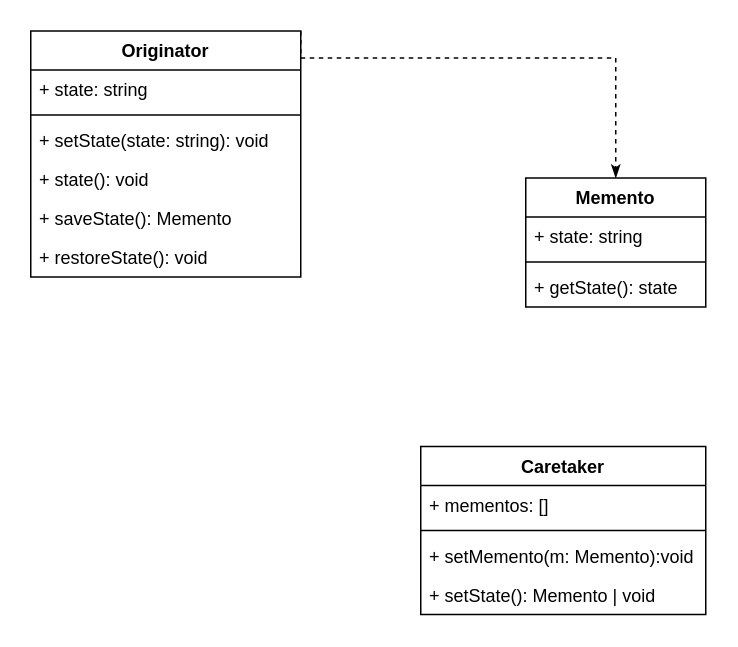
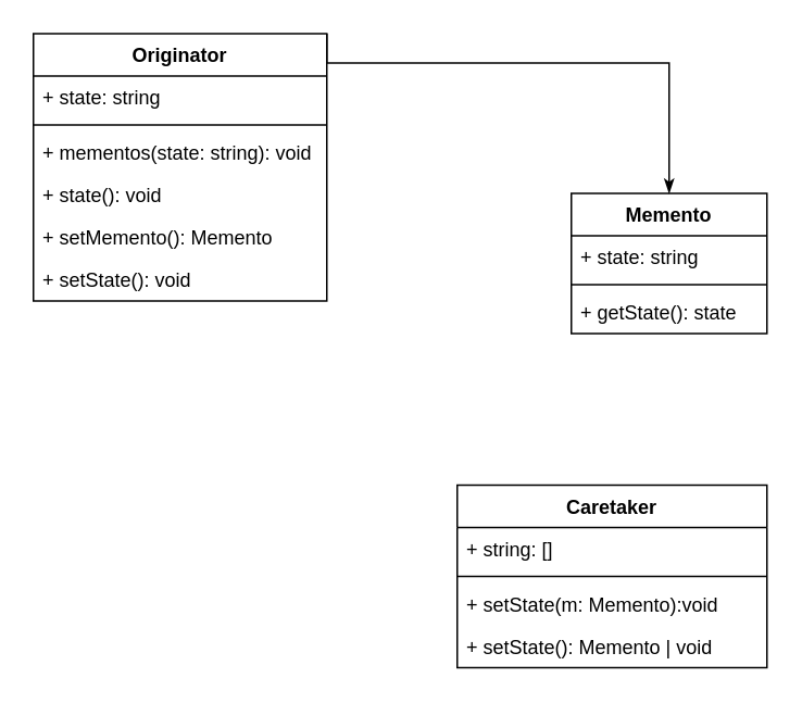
  <mxCell id="0" />
  <mxCell id="1" parent="0" />
  <mxCell id="2" value="Memento" style="swimlane;fontStyle=1;align=center;verticalAlign=top;childLayout=stackLayout;horizontal=1;startSize=26;horizontalStack=0;resizeParent=1;resizeParentMax=0;resizeLast=0;collapsible=1;marginBottom=0;" vertex="1" parent="1"><mxGeometry x="350" y="118" width="120" height="86" as="geometry" /></mxCell>
  <mxCell id="3" value="+ state: string" style="text;strokeColor=none;fillColor=none;align=left;verticalAlign=top;spacingLeft=4;spacingRight=4;overflow=hidden;rotatable=0;points=[[0,0.5],[1,0.5]];portConstraint=eastwest;" vertex="1" parent="2"><mxGeometry y="26" width="120" height="26" as="geometry" /></mxCell>
  <mxCell id="4" value="" style="line;strokeWidth=1;fillColor=none;align=left;verticalAlign=middle;spacingTop=-1;spacingLeft=3;spacingRight=3;rotatable=0;labelPosition=right;points=[];portConstraint=eastwest;" vertex="1" parent="2"><mxGeometry y="52" width="120" height="8" as="geometry" /></mxCell>
  <mxCell id="5" value="+ getState(): state" style="text;strokeColor=none;fillColor=none;align=left;verticalAlign=top;spacingLeft=4;spacingRight=4;overflow=hidden;rotatable=0;points=[[0,0.5],[1,0.5]];portConstraint=eastwest;" vertex="1" parent="2"><mxGeometry y="60" width="120" height="26" as="geometry" /></mxCell>
- <mxCell id="6" style="edgeStyle=orthogonalEdgeStyle;rounded=0;orthogonalLoop=1;jettySize=auto;html=1;exitX=1;exitY=0;exitDx=0;exitDy=0;entryX=0.5;entryY=0;entryDx=0;entryDy=0;endArrow=classicThin;endFill=1;endSize=6;dashed=1;" edge="1" parent="1" source="7" target="2"><mxGeometry relative="1" as="geometry"><Array as="points"><mxPoint x="200" y="38" /><mxPoint x="410" y="38" /></Array></mxGeometry></mxCell>
+ <mxCell id="6" style="edgeStyle=orthogonalEdgeStyle;rounded=0;orthogonalLoop=1;jettySize=auto;html=1;exitX=1;exitY=0;exitDx=0;exitDy=0;entryX=0.5;entryY=0;entryDx=0;entryDy=0;endArrow=classicThin;endFill=1;endSize=6;dashed=0;" edge="1" parent="1" source="7" target="2"><mxGeometry relative="1" as="geometry"><Array as="points"><mxPoint x="200" y="38" /><mxPoint x="410" y="38" /></Array></mxGeometry></mxCell>
  <mxCell id="7" value="Originator" style="swimlane;fontStyle=1;align=center;verticalAlign=top;childLayout=stackLayout;horizontal=1;startSize=26;horizontalStack=0;resizeParent=1;resizeParentMax=0;resizeLast=0;collapsible=1;marginBottom=0;" vertex="1" parent="1"><mxGeometry x="20" y="20" width="180" height="164" as="geometry" /></mxCell>
  <mxCell id="8" value="+ state: string" style="text;strokeColor=none;fillColor=none;align=left;verticalAlign=top;spacingLeft=4;spacingRight=4;overflow=hidden;rotatable=0;points=[[0,0.5],[1,0.5]];portConstraint=eastwest;" vertex="1" parent="7"><mxGeometry y="26" width="180" height="26" as="geometry" /></mxCell>
  <mxCell id="9" value="" style="line;strokeWidth=1;fillColor=none;align=left;verticalAlign=middle;spacingTop=-1;spacingLeft=3;spacingRight=3;rotatable=0;labelPosition=right;points=[];portConstraint=eastwest;" vertex="1" parent="7"><mxGeometry y="52" width="180" height="8" as="geometry" /></mxCell>
- <mxCell id="10" value="+ setState(state: string): void" style="text;strokeColor=none;fillColor=none;align=left;verticalAlign=top;spacingLeft=4;spacingRight=4;overflow=hidden;rotatable=0;points=[[0,0.5],[1,0.5]];portConstraint=eastwest;" vertex="1" parent="7"><mxGeometry y="60" width="180" height="26" as="geometry" /></mxCell>
+ <mxCell id="10" value="+ mementos(state: string): void" style="text;strokeColor=none;fillColor=none;align=left;verticalAlign=top;spacingLeft=4;spacingRight=4;overflow=hidden;rotatable=0;points=[[0,0.5],[1,0.5]];portConstraint=eastwest;" vertex="1" parent="7"><mxGeometry y="60" width="180" height="26" as="geometry" /></mxCell>
  <mxCell id="11" value="+ state(): void" style="text;strokeColor=none;fillColor=none;align=left;verticalAlign=top;spacingLeft=4;spacingRight=4;overflow=hidden;rotatable=0;points=[[0,0.5],[1,0.5]];portConstraint=eastwest;" vertex="1" parent="7"><mxGeometry y="86" width="180" height="26" as="geometry" /></mxCell>
- <mxCell id="12" value="+ saveState(): Memento" style="text;strokeColor=none;fillColor=none;align=left;verticalAlign=top;spacingLeft=4;spacingRight=4;overflow=hidden;rotatable=0;points=[[0,0.5],[1,0.5]];portConstraint=eastwest;" vertex="1" parent="7"><mxGeometry y="112" width="180" height="26" as="geometry" /></mxCell>
- <mxCell id="13" value="+ restoreState(): void" style="text;strokeColor=none;fillColor=none;align=left;verticalAlign=top;spacingLeft=4;spacingRight=4;overflow=hidden;rotatable=0;points=[[0,0.5],[1,0.5]];portConstraint=eastwest;" vertex="1" parent="7"><mxGeometry y="138" width="180" height="26" as="geometry" /></mxCell>
+ <mxCell id="12" value="+ setMemento(): Memento" style="text;strokeColor=none;fillColor=none;align=left;verticalAlign=top;spacingLeft=4;spacingRight=4;overflow=hidden;rotatable=0;points=[[0,0.5],[1,0.5]];portConstraint=eastwest;" vertex="1" parent="7"><mxGeometry y="112" width="180" height="26" as="geometry" /></mxCell>
+ <mxCell id="13" value="+ setState(): void" style="text;strokeColor=none;fillColor=none;align=left;verticalAlign=top;spacingLeft=4;spacingRight=4;overflow=hidden;rotatable=0;points=[[0,0.5],[1,0.5]];portConstraint=eastwest;" vertex="1" parent="7"><mxGeometry y="138" width="180" height="26" as="geometry" /></mxCell>
  <mxCell id="14" value="Caretaker" style="swimlane;fontStyle=1;align=center;verticalAlign=top;childLayout=stackLayout;horizontal=1;startSize=26;horizontalStack=0;resizeParent=1;resizeParentMax=0;resizeLast=0;collapsible=1;marginBottom=0;" vertex="1" parent="1"><mxGeometry x="280" y="297" width="190" height="112" as="geometry" /></mxCell>
- <mxCell id="15" value="+ mementos: []" style="text;strokeColor=none;fillColor=none;align=left;verticalAlign=top;spacingLeft=4;spacingRight=4;overflow=hidden;rotatable=0;points=[[0,0.5],[1,0.5]];portConstraint=eastwest;" vertex="1" parent="14"><mxGeometry y="26" width="190" height="26" as="geometry" /></mxCell>
+ <mxCell id="15" value="+ string: []" style="text;strokeColor=none;fillColor=none;align=left;verticalAlign=top;spacingLeft=4;spacingRight=4;overflow=hidden;rotatable=0;points=[[0,0.5],[1,0.5]];portConstraint=eastwest;" vertex="1" parent="14"><mxGeometry y="26" width="190" height="26" as="geometry" /></mxCell>
  <mxCell id="16" value="" style="line;strokeWidth=1;fillColor=none;align=left;verticalAlign=middle;spacingTop=-1;spacingLeft=3;spacingRight=3;rotatable=0;labelPosition=right;points=[];portConstraint=eastwest;" vertex="1" parent="14"><mxGeometry y="52" width="190" height="8" as="geometry" /></mxCell>
- <mxCell id="17" value="+ setMemento(m: Memento):void" style="text;strokeColor=none;fillColor=none;align=left;verticalAlign=top;spacingLeft=4;spacingRight=4;overflow=hidden;rotatable=0;points=[[0,0.5],[1,0.5]];portConstraint=eastwest;" vertex="1" parent="14"><mxGeometry y="60" width="190" height="26" as="geometry" /></mxCell>
+ <mxCell id="17" value="+ setState(m: Memento):void" style="text;strokeColor=none;fillColor=none;align=left;verticalAlign=top;spacingLeft=4;spacingRight=4;overflow=hidden;rotatable=0;points=[[0,0.5],[1,0.5]];portConstraint=eastwest;" vertex="1" parent="14"><mxGeometry y="60" width="190" height="26" as="geometry" /></mxCell>
  <mxCell id="18" value="+ setState(): Memento | void" style="text;strokeColor=none;fillColor=none;align=left;verticalAlign=top;spacingLeft=4;spacingRight=4;overflow=hidden;rotatable=0;points=[[0,0.5],[1,0.5]];portConstraint=eastwest;" vertex="1" parent="14"><mxGeometry y="86" width="190" height="26" as="geometry" /></mxCell>
